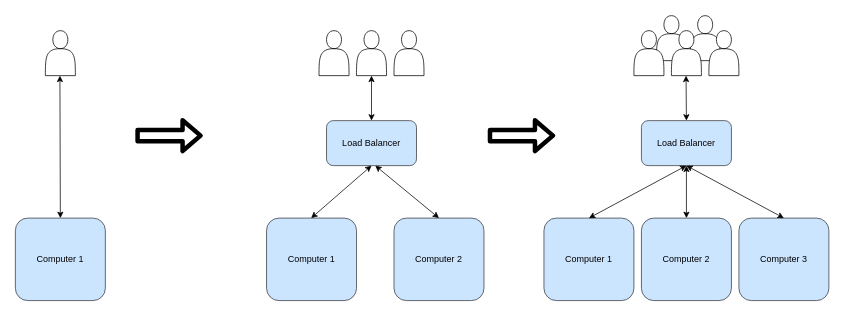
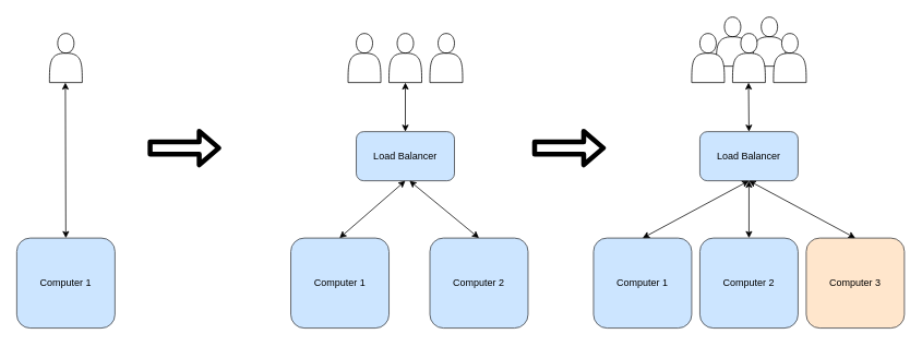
  <mxCell id="0" />
  <mxCell id="1" parent="0" />
  <mxCell id="2" value="&lt;font color=&quot;#000000&quot;&gt;Load Balancer&lt;/font&gt;" style="rounded=1;whiteSpace=wrap;html=1;fillColor=#cce5ff;strokeColor=#36393d;" parent="1" vertex="1"><mxGeometry x="435" y="160" width="120" height="60" as="geometry" /></mxCell>
  <mxCell id="3" value="" style="shape=actor;whiteSpace=wrap;html=1;" parent="1" vertex="1"><mxGeometry x="425" y="40" width="40" height="60" as="geometry" /></mxCell>
  <mxCell id="4" value="" style="shape=actor;whiteSpace=wrap;html=1;" parent="1" vertex="1"><mxGeometry x="475" y="40" width="40" height="60" as="geometry" /></mxCell>
  <mxCell id="5" value="" style="shape=actor;whiteSpace=wrap;html=1;" parent="1" vertex="1"><mxGeometry x="525" y="40" width="40" height="60" as="geometry" /></mxCell>
  <mxCell id="6" value="Computer 1" style="rounded=1;whiteSpace=wrap;html=1;fillColor=#cce5ff;strokeColor=#36393d;fontColor=#000000;" parent="1" vertex="1"><mxGeometry x="355" y="290" width="120" height="110" as="geometry" /></mxCell>
  <mxCell id="7" value="Computer 2" style="rounded=1;whiteSpace=wrap;html=1;fillColor=#cce5ff;strokeColor=#36393d;fontColor=#000000;" parent="1" vertex="1"><mxGeometry x="525" y="290" width="120" height="110" as="geometry" /></mxCell>
  <mxCell id="8" value="" style="endArrow=classic;startArrow=classic;html=1;fontColor=#000000;entryX=0.5;entryY=1;entryDx=0;entryDy=0;strokeColor=#000000;" parent="1" target="4" edge="1"><mxGeometry width="50" height="50" relative="1" as="geometry"><mxPoint x="495" y="160" as="sourcePoint" /><mxPoint x="520" y="110" as="targetPoint" /></mxGeometry></mxCell>
  <mxCell id="9" value="" style="endArrow=classic;startArrow=classic;html=1;fontColor=#000000;entryX=0.5;entryY=1;entryDx=0;entryDy=0;strokeColor=#000000;" parent="1" target="2" edge="1"><mxGeometry width="50" height="50" relative="1" as="geometry"><mxPoint x="414.5" y="290" as="sourcePoint" /><mxPoint x="414.5" y="230" as="targetPoint" /></mxGeometry></mxCell>
  <mxCell id="10" value="" style="endArrow=classic;startArrow=classic;html=1;fontColor=#000000;strokeColor=#000000;exitX=0.5;exitY=0;exitDx=0;exitDy=0;" parent="1" source="7" edge="1"><mxGeometry width="50" height="50" relative="1" as="geometry"><mxPoint x="424.5" y="300" as="sourcePoint" /><mxPoint x="500" y="220" as="targetPoint" /></mxGeometry></mxCell>
  <mxCell id="11" value="" style="shape=actor;whiteSpace=wrap;html=1;" parent="1" vertex="1"><mxGeometry x="875" y="20" width="40" height="60" as="geometry" /></mxCell>
  <mxCell id="12" value="" style="shape=actor;whiteSpace=wrap;html=1;" parent="1" vertex="1"><mxGeometry x="920" y="20" width="40" height="60" as="geometry" /></mxCell>
  <mxCell id="13" value="" style="shape=actor;whiteSpace=wrap;html=1;" parent="1" vertex="1"><mxGeometry x="845" y="40" width="40" height="60" as="geometry" /></mxCell>
  <mxCell id="14" value="" style="shape=actor;whiteSpace=wrap;html=1;" parent="1" vertex="1"><mxGeometry x="895" y="40" width="40" height="60" as="geometry" /></mxCell>
  <mxCell id="15" value="" style="shape=actor;whiteSpace=wrap;html=1;" parent="1" vertex="1"><mxGeometry x="945" y="40" width="40" height="60" as="geometry" /></mxCell>
  <mxCell id="16" value="&lt;font color=&quot;#000000&quot;&gt;Load Balancer&lt;/font&gt;" style="rounded=1;whiteSpace=wrap;html=1;fillColor=#cce5ff;strokeColor=#36393d;" parent="1" vertex="1"><mxGeometry x="855" y="160" width="120" height="60" as="geometry" /></mxCell>
  <mxCell id="17" value="Computer 1" style="rounded=1;whiteSpace=wrap;html=1;fillColor=#cce5ff;strokeColor=#36393d;fontColor=#000000;" parent="1" vertex="1"><mxGeometry x="725" y="290" width="120" height="110" as="geometry" /></mxCell>
  <mxCell id="18" value="Computer 2" style="rounded=1;whiteSpace=wrap;html=1;fillColor=#cce5ff;strokeColor=#36393d;fontColor=#000000;" parent="1" vertex="1"><mxGeometry x="855" y="290" width="120" height="110" as="geometry" /></mxCell>
  <mxCell id="19" value="" style="endArrow=classic;startArrow=classic;html=1;fontColor=#000000;entryX=0.5;entryY=1;entryDx=0;entryDy=0;strokeColor=#000000;exitX=0.5;exitY=0;exitDx=0;exitDy=0;" parent="1" source="17" target="16" edge="1"><mxGeometry width="50" height="50" relative="1" as="geometry"><mxPoint x="834.5" y="290" as="sourcePoint" /><mxPoint x="834.5" y="230" as="targetPoint" /></mxGeometry></mxCell>
  <mxCell id="20" value="" style="endArrow=classic;startArrow=classic;html=1;fontColor=#000000;strokeColor=#000000;exitX=0.5;exitY=0;exitDx=0;exitDy=0;" parent="1" source="18" edge="1"><mxGeometry width="50" height="50" relative="1" as="geometry"><mxPoint x="1005" y="290" as="sourcePoint" /><mxPoint x="915" y="220" as="targetPoint" /></mxGeometry></mxCell>
  <mxCell id="21" value="" style="endArrow=classic;startArrow=classic;html=1;fontColor=#000000;entryX=0.5;entryY=1;entryDx=0;entryDy=0;strokeColor=#000000;exitX=0.5;exitY=0;exitDx=0;exitDy=0;" parent="1" source="16" edge="1"><mxGeometry width="50" height="50" relative="1" as="geometry"><mxPoint x="915" y="150" as="sourcePoint" /><mxPoint x="914.5" y="100" as="targetPoint" /></mxGeometry></mxCell>
- <mxCell id="22" value="Computer 3" style="rounded=1;whiteSpace=wrap;html=1;fillColor=#cce5ff;strokeColor=#36393d;fontColor=#000000;" parent="1" vertex="1"><mxGeometry x="985" y="290" width="120" height="110" as="geometry" /></mxCell>
+ <mxCell id="22" value="Computer 3" style="rounded=1;whiteSpace=wrap;html=1;fillColor=#ffe6cc;strokeColor=#36393d;fontColor=#000000;" parent="1" vertex="1"><mxGeometry x="985" y="290" width="120" height="110" as="geometry" /></mxCell>
  <mxCell id="23" value="" style="endArrow=classic;startArrow=classic;html=1;fontColor=#000000;strokeColor=#000000;exitX=0.5;exitY=0;exitDx=0;exitDy=0;" parent="1" source="22" edge="1"><mxGeometry width="50" height="50" relative="1" as="geometry"><mxPoint x="795" y="300" as="sourcePoint" /><mxPoint x="915" y="220" as="targetPoint" /></mxGeometry></mxCell>
  <mxCell id="24" value="" style="shape=flexArrow;endArrow=classic;html=1;fontColor=#000000;strokeColor=#000000;strokeWidth=6;" parent="1" edge="1"><mxGeometry width="50" height="50" relative="1" as="geometry"><mxPoint x="650" y="180" as="sourcePoint" /><mxPoint x="740" y="180" as="targetPoint" /></mxGeometry></mxCell>
  <mxCell id="25" value="Computer 1" style="rounded=1;whiteSpace=wrap;html=1;fillColor=#cce5ff;strokeColor=#36393d;fontColor=#000000;" vertex="1" parent="1"><mxGeometry x="20" y="290" width="120" height="110" as="geometry" /></mxCell>
  <mxCell id="26" value="" style="shape=actor;whiteSpace=wrap;html=1;" vertex="1" parent="1"><mxGeometry x="60" y="40" width="40" height="60" as="geometry" /></mxCell>
  <mxCell id="27" value="" style="shape=flexArrow;endArrow=classic;html=1;fontColor=#000000;strokeColor=#000000;strokeWidth=6;" edge="1" parent="1"><mxGeometry width="50" height="50" relative="1" as="geometry"><mxPoint x="180" y="180" as="sourcePoint" /><mxPoint x="270" y="180" as="targetPoint" /></mxGeometry></mxCell>
  <mxCell id="28" value="" style="endArrow=classic;startArrow=classic;html=1;fontColor=#000000;entryX=0.5;entryY=1;entryDx=0;entryDy=0;strokeColor=#000000;exitX=0.5;exitY=0;exitDx=0;exitDy=0;" edge="1" parent="1" source="25"><mxGeometry width="50" height="50" relative="1" as="geometry"><mxPoint x="79.41" y="160" as="sourcePoint" /><mxPoint x="79.41" y="100" as="targetPoint" /></mxGeometry></mxCell>
